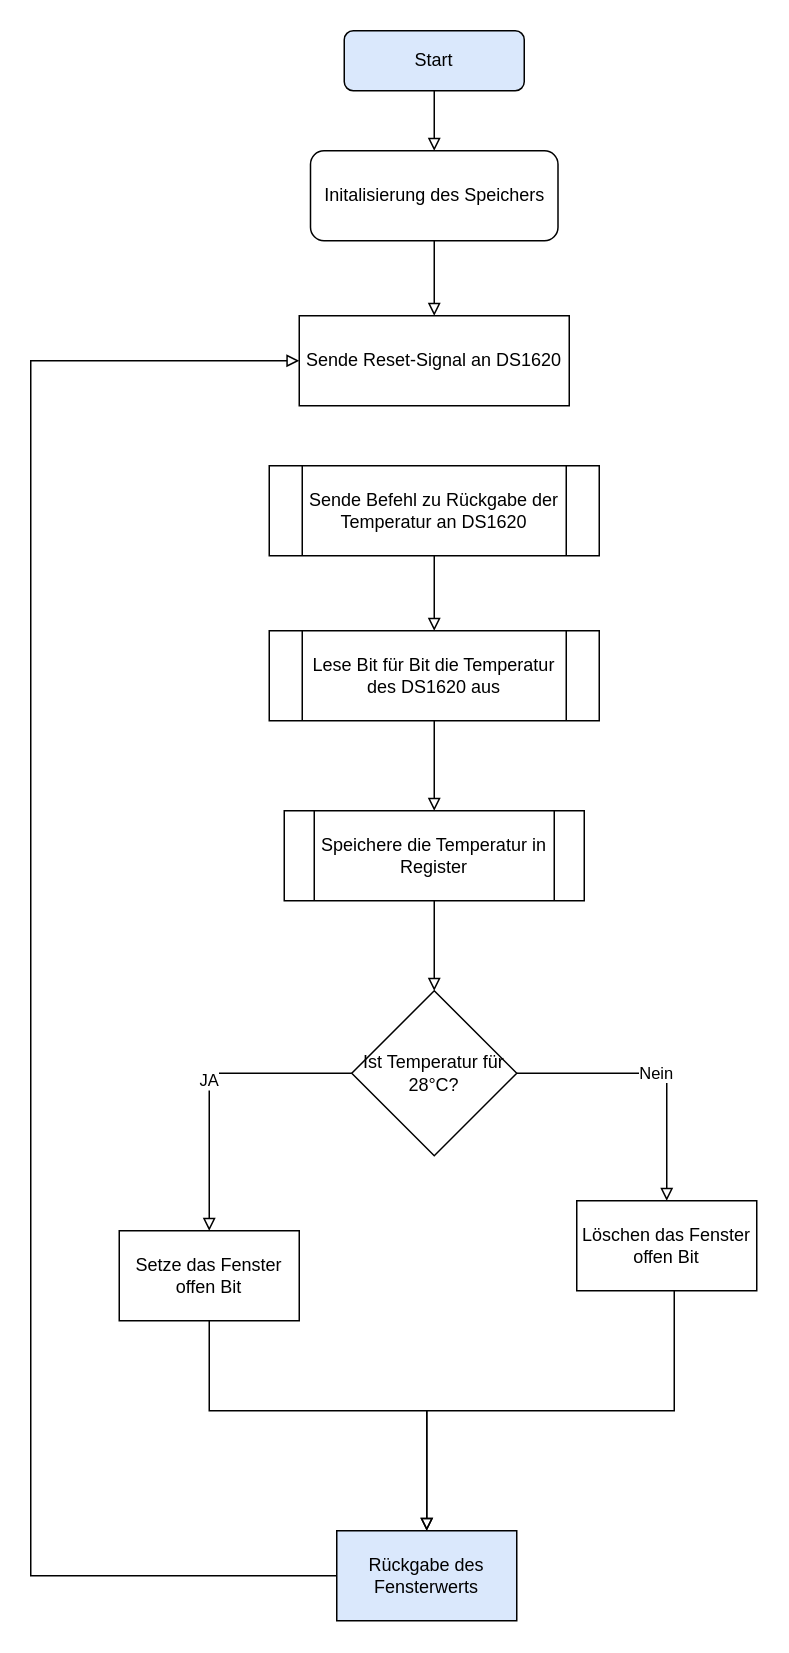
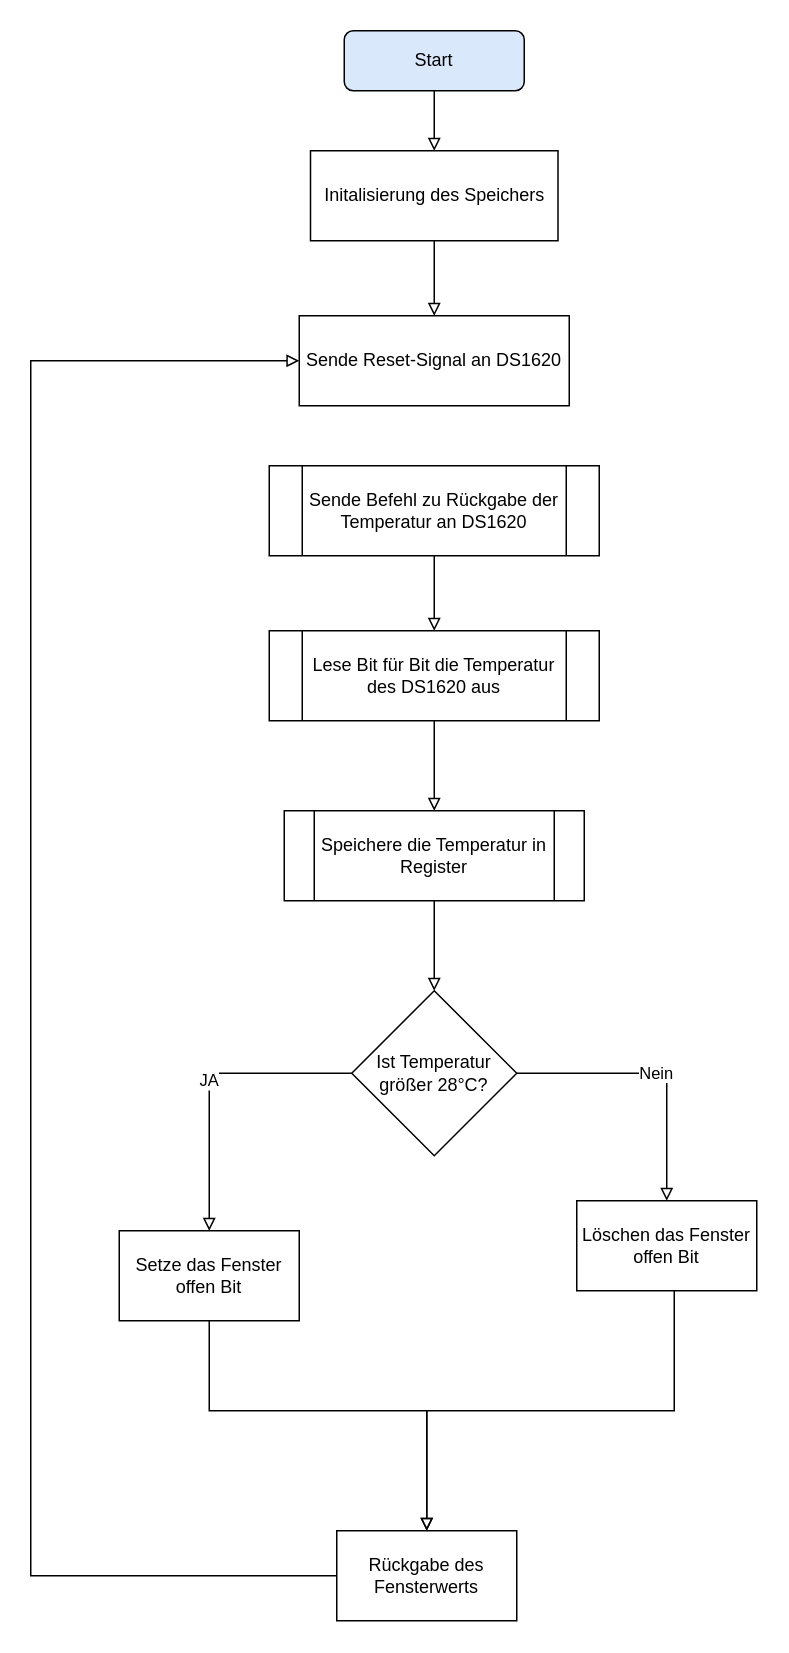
  <mxCell id="0" />
  <mxCell id="1" parent="0" />
  <mxCell id="2" style="edgeStyle=orthogonalEdgeStyle;rounded=0;orthogonalLoop=1;jettySize=auto;html=1;exitX=0.5;exitY=1;exitDx=0;exitDy=0;entryX=0.5;entryY=0;entryDx=0;entryDy=0;endArrow=block;endFill=0;" parent="1" source="3" target="5" edge="1"><mxGeometry relative="1" as="geometry" /></mxCell>
  <mxCell id="3" value="Start" style="rounded=1;whiteSpace=wrap;html=1;fontSize=12;glass=0;strokeWidth=1;shadow=0;fillColor=#dae8fc;" parent="1" vertex="1"><mxGeometry x="229" y="20" width="120" height="40" as="geometry" /></mxCell>
  <mxCell id="4" style="edgeStyle=orthogonalEdgeStyle;rounded=0;orthogonalLoop=1;jettySize=auto;html=1;exitX=0.5;exitY=1;exitDx=0;exitDy=0;entryX=0.5;entryY=0;entryDx=0;entryDy=0;endArrow=block;endFill=0;" parent="1" source="5" target="6" edge="1"><mxGeometry relative="1" as="geometry" /></mxCell>
- <mxCell id="5" value="Initalisierung des Speichers" style="whiteSpace=wrap;html=1;rounded=1;" parent="1" vertex="1"><mxGeometry x="206.5" y="100" width="165" height="60" as="geometry" /></mxCell>
+ <mxCell id="5" value="Initalisierung des Speichers" style="rounded=0;whiteSpace=wrap;html=1;" parent="1" vertex="1"><mxGeometry x="206.5" y="100" width="165" height="60" as="geometry" /></mxCell>
  <mxCell id="6" value="Sende Reset-Signal an DS1620" style="whiteSpace=wrap;html=1;rounded=0;" parent="1" vertex="1"><mxGeometry x="199" y="210" width="180" height="60" as="geometry" /></mxCell>
  <mxCell id="7" value="" style="edgeStyle=orthogonalEdgeStyle;rounded=0;orthogonalLoop=1;jettySize=auto;html=1;endArrow=block;endFill=0;" parent="1" source="8" target="10" edge="1"><mxGeometry relative="1" as="geometry" /></mxCell>
  <mxCell id="8" value="Sende Befehl zu Rückgabe der Temperatur an DS1620" style="shape=process;whiteSpace=wrap;html=1;backgroundOutline=1;rounded=0;" parent="1" vertex="1"><mxGeometry x="179" y="310" width="220" height="60" as="geometry" /></mxCell>
  <mxCell id="9" value="" style="edgeStyle=orthogonalEdgeStyle;rounded=0;orthogonalLoop=1;jettySize=auto;html=1;endArrow=block;endFill=0;" parent="1" source="10" target="12" edge="1"><mxGeometry relative="1" as="geometry" /></mxCell>
  <mxCell id="10" value="Lese Bit für Bit die Temperatur des DS1620 aus" style="shape=process;whiteSpace=wrap;html=1;backgroundOutline=1;rounded=0;" parent="1" vertex="1"><mxGeometry x="179" y="420" width="220" height="60" as="geometry" /></mxCell>
  <mxCell id="11" value="" style="edgeStyle=orthogonalEdgeStyle;rounded=0;orthogonalLoop=1;jettySize=auto;html=1;endArrow=block;endFill=0;" parent="1" source="12" target="15" edge="1"><mxGeometry relative="1" as="geometry" /></mxCell>
  <mxCell id="12" value="Speichere die Temperatur in Register" style="shape=process;whiteSpace=wrap;html=1;backgroundOutline=1;rounded=0;" parent="1" vertex="1"><mxGeometry x="189" y="540" width="200" height="60" as="geometry" /></mxCell>
  <mxCell id="13" value="JA" style="edgeStyle=orthogonalEdgeStyle;rounded=0;orthogonalLoop=1;jettySize=auto;html=1;endArrow=block;endFill=0;" parent="1" source="15" target="17" edge="1"><mxGeometry relative="1" as="geometry" /></mxCell>
  <mxCell id="14" value="Nein" style="edgeStyle=orthogonalEdgeStyle;rounded=0;orthogonalLoop=1;jettySize=auto;html=1;endArrow=block;endFill=0;" parent="1" source="15" target="19" edge="1"><mxGeometry relative="1" as="geometry" /></mxCell>
- <mxCell id="15" value="Ist Temperatur für 28°C?" style="rhombus;whiteSpace=wrap;html=1;rounded=0;" parent="1" vertex="1"><mxGeometry x="234" y="660" width="110" height="110" as="geometry" /></mxCell>
+ <mxCell id="15" value="Ist Temperatur größer 28°C?" style="rhombus;whiteSpace=wrap;html=1;rounded=0;" parent="1" vertex="1"><mxGeometry x="234" y="660" width="110" height="110" as="geometry" /></mxCell>
  <mxCell id="16" style="edgeStyle=orthogonalEdgeStyle;rounded=0;orthogonalLoop=1;jettySize=auto;html=1;exitX=0.5;exitY=1;exitDx=0;exitDy=0;entryX=0.5;entryY=0;entryDx=0;entryDy=0;endArrow=block;endFill=0;" parent="1" source="17" target="21" edge="1"><mxGeometry relative="1" as="geometry"><Array as="points"><mxPoint x="139" y="940" /><mxPoint x="284" y="940" /></Array></mxGeometry></mxCell>
  <mxCell id="17" value="Setze das Fenster offen Bit" style="whiteSpace=wrap;html=1;rounded=0;" parent="1" vertex="1"><mxGeometry x="79" y="820" width="120" height="60" as="geometry" /></mxCell>
  <mxCell id="18" value="" style="edgeStyle=orthogonalEdgeStyle;rounded=0;orthogonalLoop=1;jettySize=auto;html=1;endArrow=block;endFill=0;" parent="1" source="19" target="21" edge="1"><mxGeometry relative="1" as="geometry"><Array as="points"><mxPoint x="449" y="940" /><mxPoint x="284" y="940" /></Array></mxGeometry></mxCell>
  <mxCell id="19" value="Löschen das Fenster offen Bit" style="whiteSpace=wrap;html=1;rounded=0;" parent="1" vertex="1"><mxGeometry x="384" y="800" width="120" height="60" as="geometry" /></mxCell>
  <mxCell id="20" style="edgeStyle=orthogonalEdgeStyle;rounded=0;orthogonalLoop=1;jettySize=auto;html=1;exitX=0;exitY=0.5;exitDx=0;exitDy=0;endArrow=block;endFill=0;entryX=0;entryY=0.5;entryDx=0;entryDy=0;" parent="1" source="21" target="6" edge="1"><mxGeometry relative="1" as="geometry"><mxPoint x="-30" y="180" as="targetPoint" /><Array as="points"><mxPoint x="20" y="1050" /><mxPoint x="20" y="240" /></Array></mxGeometry></mxCell>
- <mxCell id="21" value="Rückgabe des Fensterwerts" style="whiteSpace=wrap;html=1;rounded=0;fillColor=#dae8fc;" parent="1" vertex="1"><mxGeometry x="224" y="1020" width="120" height="60" as="geometry" /></mxCell>
+ <mxCell id="21" value="Rückgabe des Fensterwerts" style="whiteSpace=wrap;html=1;rounded=0;" parent="1" vertex="1"><mxGeometry x="224" y="1020" width="120" height="60" as="geometry" /></mxCell>
